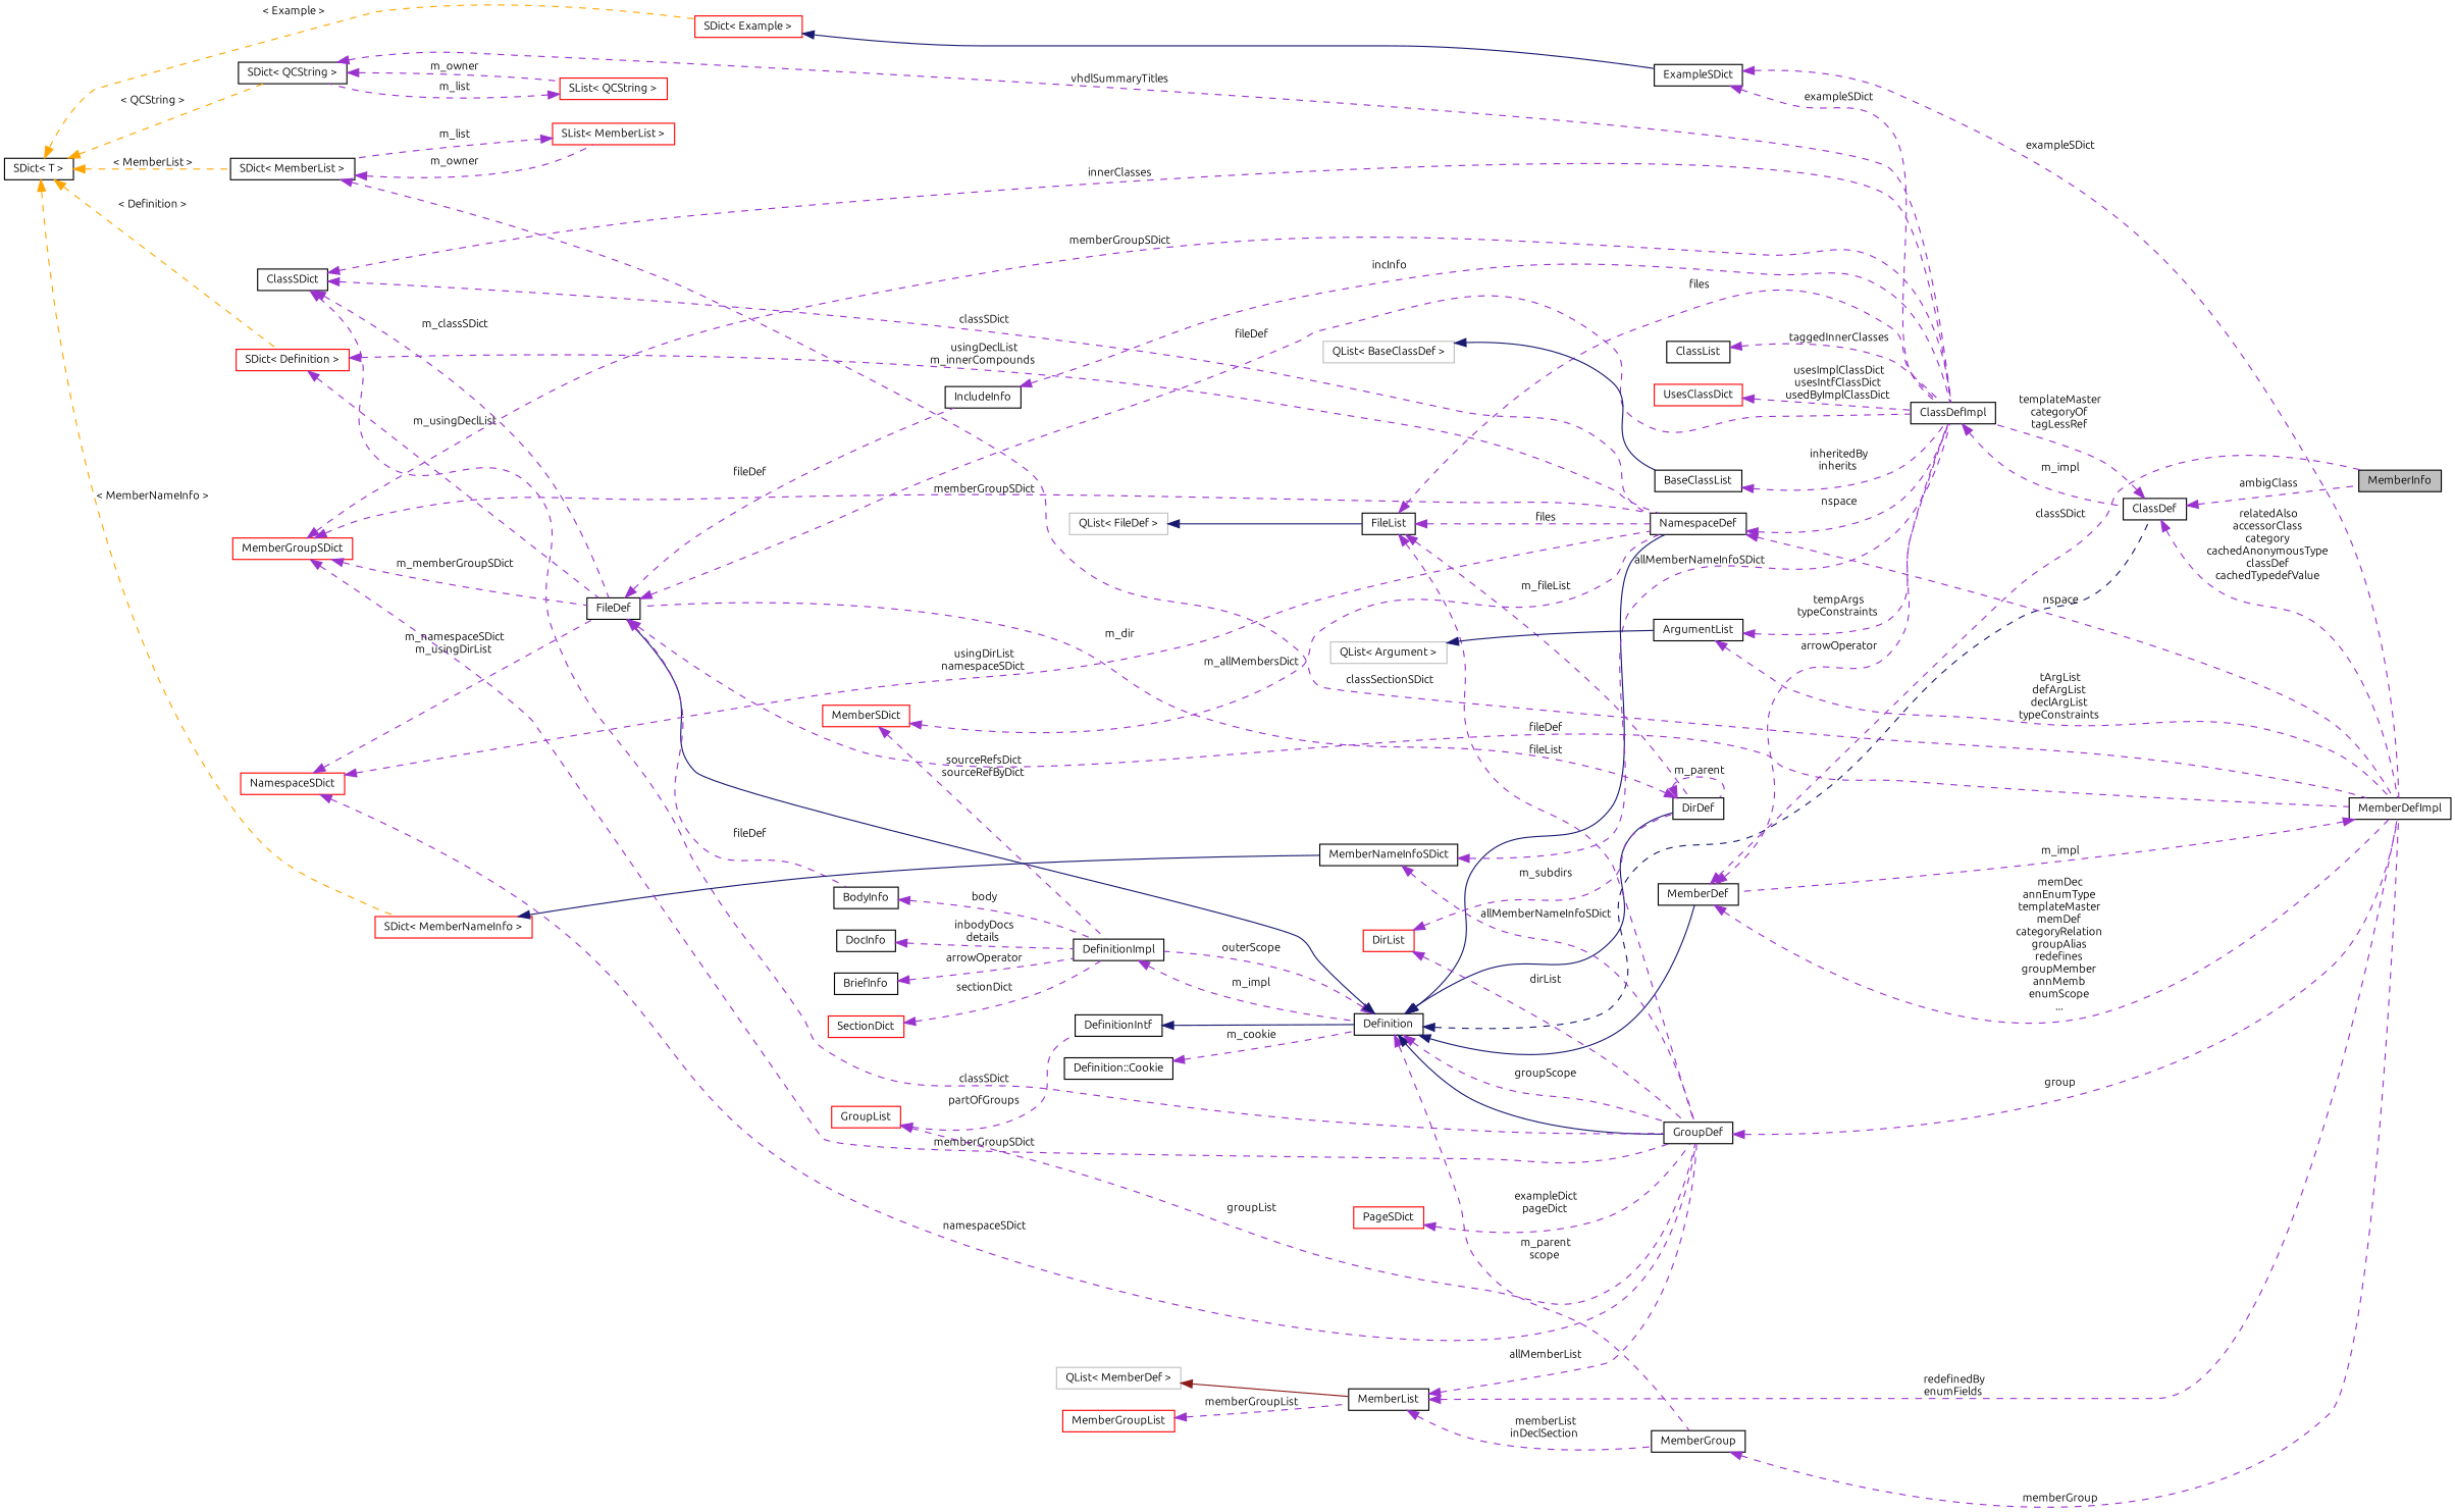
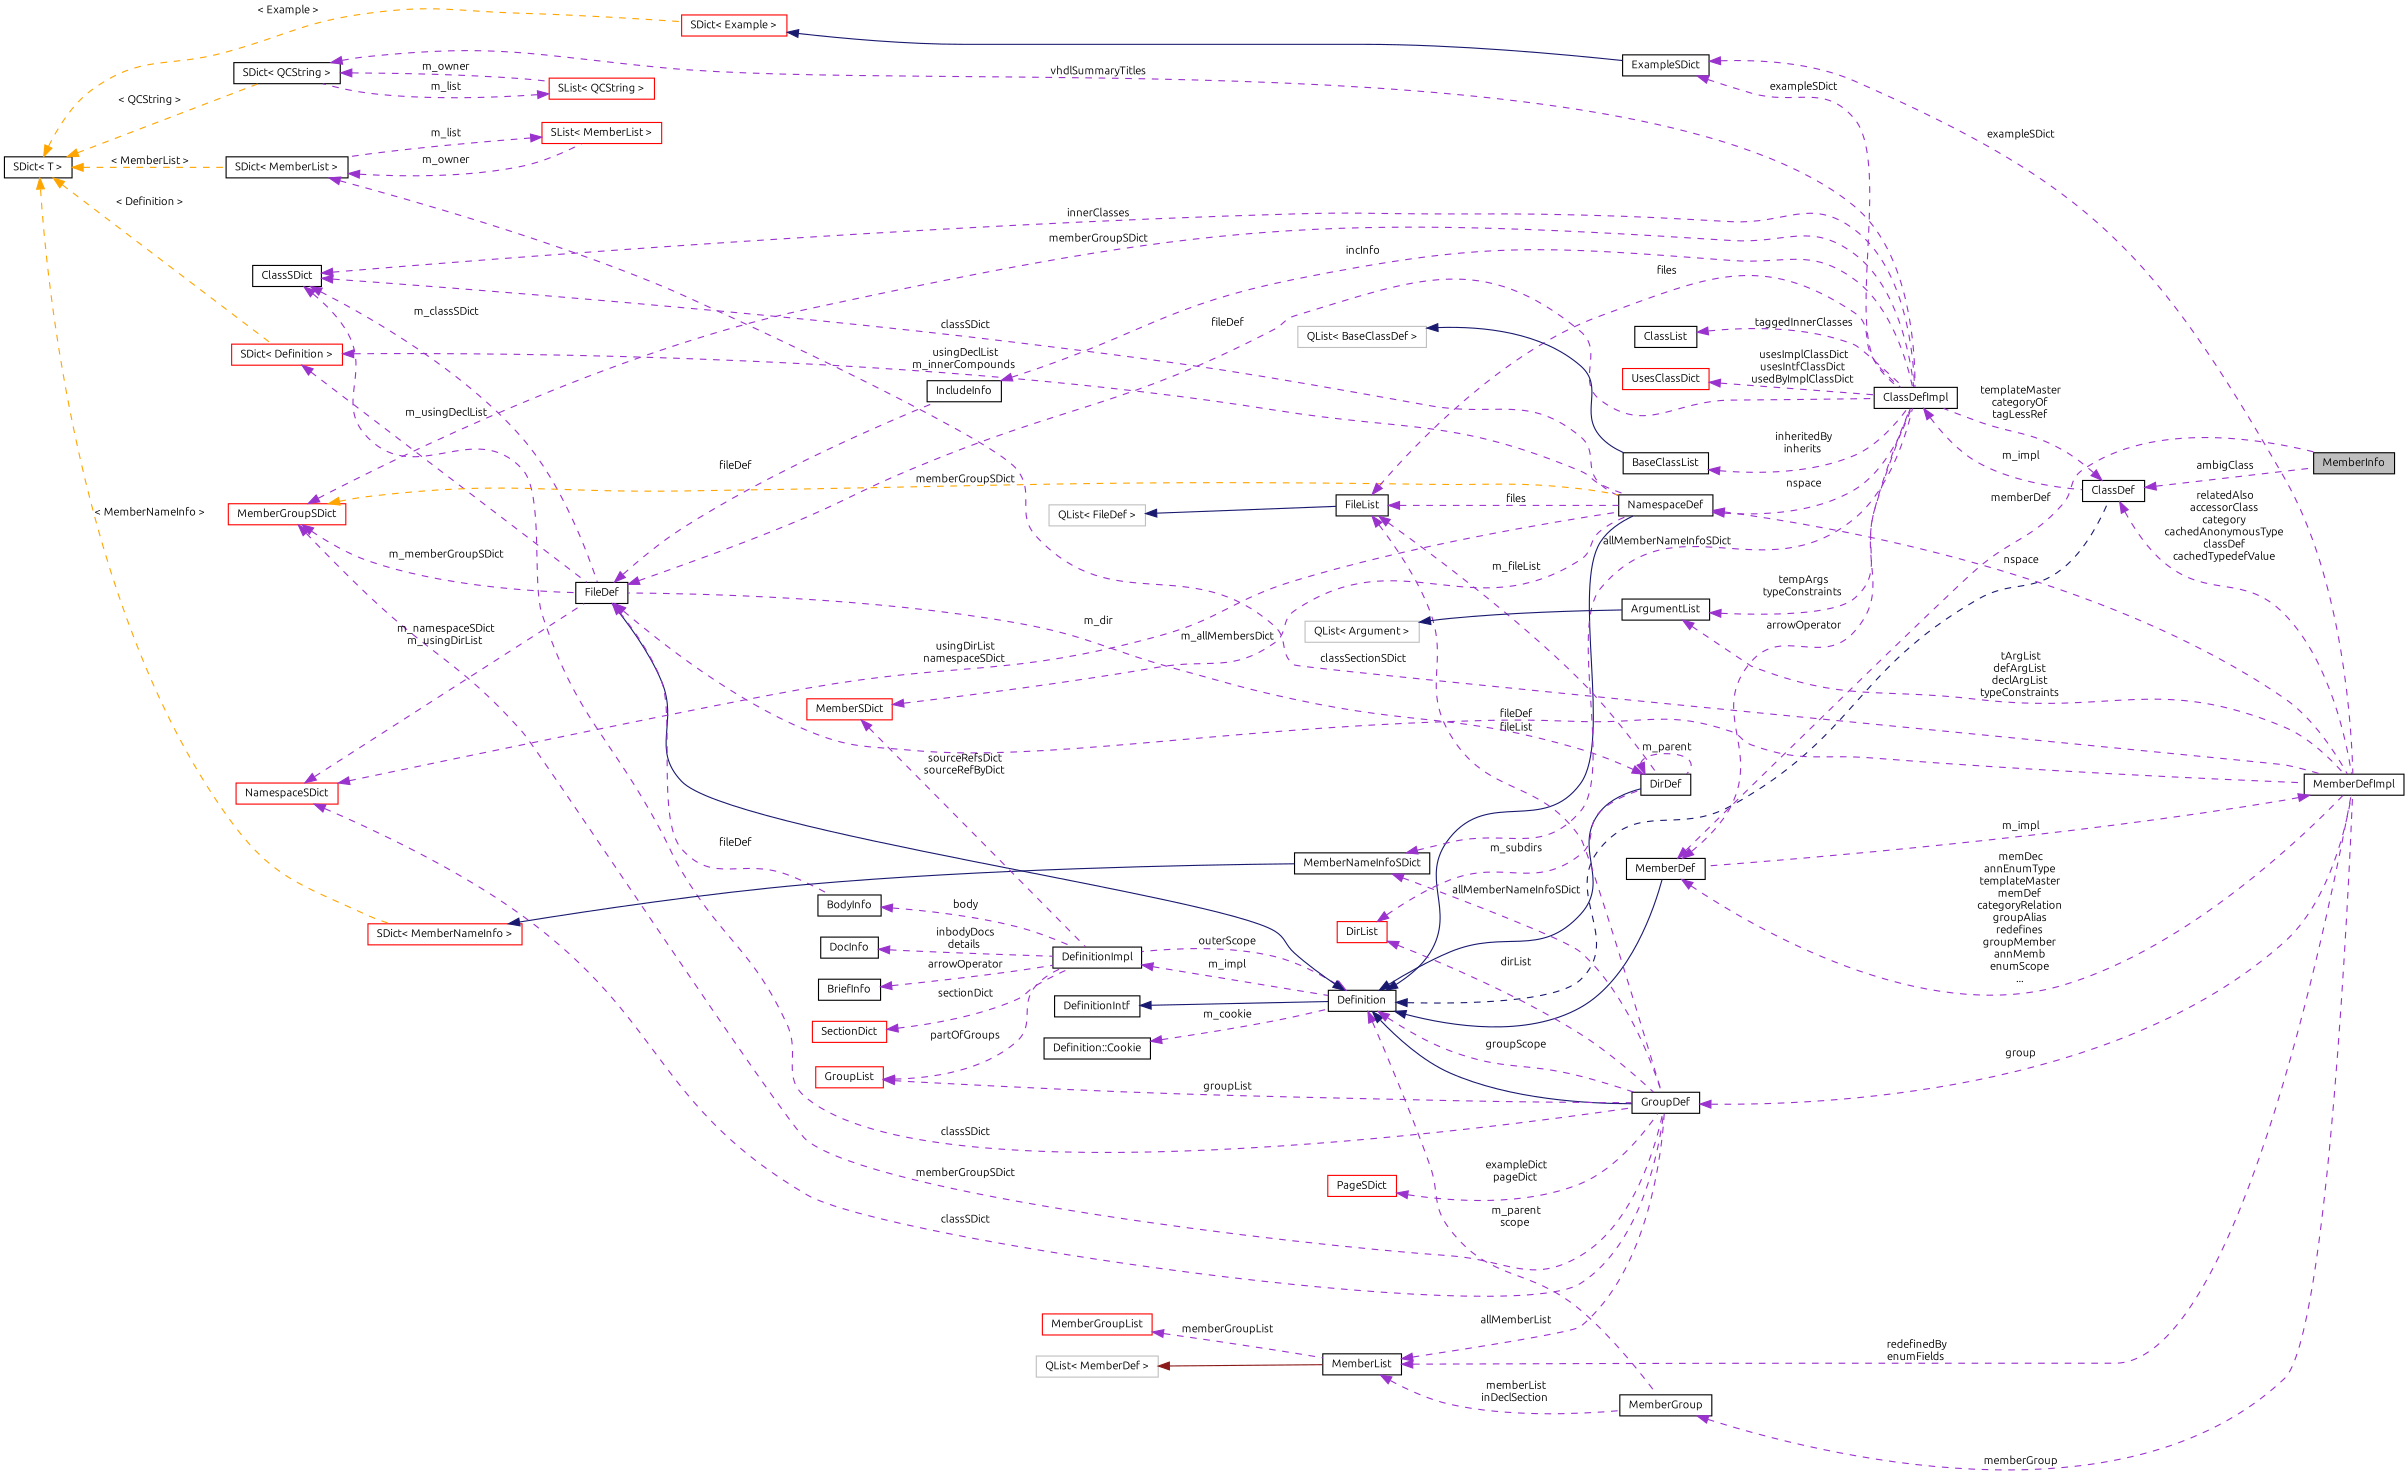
  digraph {
    fontname=Ubuntu
    rankdir=LR
    node [color=black fillcolor=white fontname=Ubuntu fontsize=10 shape=record style=filled]
    edge [color=darkorchid3 dir=back fontname=Ubuntu fontsize=10 labelfontname=Helvetica labelfontsize=10 style=dashed]
    n1 [fillcolor=grey75 fontcolor=black height=0.2 label=MemberInfo width=0.4]
    n2 [height=0.2 label=MemberDef width=0.4]
    n3 [height=0.2 label=MemberDefImpl width=0.4]
    n4 [height=0.2 label=ClassDefImpl width=0.4]
    n5 [height=0.2 label=ClassDef width=0.4]
    n6 [height=0.2 label=Definition width=0.4]
    n7 [height=0.2 label=DefinitionImpl width=0.4]
    n8 [height=0.2 label=FileDef width=0.4]
    n9 [height=0.2 label=DirDef width=0.4]
    n10 [height=0.2 label=MemberGroup width=0.4]
    n11 [height=0.2 label=NamespaceDef width=0.4]
    n12 [height=0.2 label=GroupDef width=0.4]
    n13 [height=0.2 label=BodyInfo width=0.4]
    n14 [height=0.2 label=IncludeInfo width=0.4]
    n15 [height=0.2 label=DefinitionIntf width=0.4]
    n16 [height=0.2 label="Definition::Cookie" width=0.4]
    n17 [color=red height=0.2 label=SectionDict width=0.4]
    n18 [height=0.2 label=ClassSDict width=0.4]
    n19 [height=0.2 label="SDict\< T \>" width=0.4]
    n20 [color=red height=0.2 label="SDict\< Definition \>" width=0.4]
    n21 [color=red height=0.2 label="SDict\< MemberNameInfo \>" width=0.4]
    n22 [color=red height=0.2 label="SDict\< Example \>" width=0.4]
    n23 [height=0.2 label="SDict\< MemberList \>" width=0.4]
    n24 [height=0.2 label="SDict\< QCString \>" width=0.4]
    n25 [height=0.2 label=MemberNameInfoSDict width=0.4]
    n26 [height=0.2 label=ExampleSDict width=0.4]
    n27 [color=red height=0.2 label="SList\< MemberList \>" width=0.4]
    n28 [color=red height=0.2 label="SList\< QCString \>" width=0.4]
    n29 [color=red height=0.2 label=MemberGroupSDict width=0.4]
    n30 [color=red height=0.2 label=DirList width=0.4]
    n31 [height=0.2 label=FileList width=0.4]
    n32 [color=grey75 height=0.2 label="QList\< FileDef \>" width=0.4]
    n33 [color=red height=0.2 label=NamespaceSDict width=0.4]
    n34 [color=red height=0.2 label=MemberSDict width=0.4]
    n35 [color=red height=0.2 label=GroupList width=0.4]
    n36 [height=0.2 label=DocInfo width=0.4]
    n37 [height=0.2 label=BriefInfo width=0.4]
    n38 [height=0.2 label=MemberList width=0.4]
    n39 [color=grey75 height=0.2 label="QList\< MemberDef \>" width=0.4]
    n40 [color=red height=0.2 label=MemberGroupList width=0.4]
    n41 [color=red height=0.2 label=PageSDict width=0.4]
    n42 [height=0.2 label=ArgumentList width=0.4]
    n43 [color=grey75 height=0.2 label="QList\< Argument \>" width=0.4]
    n44 [height=0.2 label=BaseClassList width=0.4]
    n45 [color=grey75 height=0.2 label="QList\< BaseClassDef \>" width=0.4]
    n46 [height=0.2 label=ClassList width=0.4]
    n47 [color=red height=0.2 label=UsesClassDict width=0.4]
-   n2 -> n1 [label=" classSDict"]
+   n2 -> n1 [label=" memberDef"]
    n2 -> n3 [label=" memDec\nannEnumType\ntemplateMaster\nmemDef\ncategoryRelation\ngroupAlias\nredefines\ngroupMember\nannMemb\nenumScope\n..."]
    n2 -> n4 [label=" arrowOperator"]
    n3 -> n2 [label=" m_impl"]
    n4 -> n5 [label=" m_impl"]
    n5 -> n1 [label=" ambigClass"]
    n5 -> n3 [label=" relatedAlso\naccessorClass\ncategory\ncachedAnonymousType\nclassDef\ncachedTypedefValue"]
    n5 -> n4 [label=" templateMaster\ncategoryOf\ntagLessRef"]
    n6 -> n2 [color=midnightblue style=solid]
    n6 -> n5 [color=midnightblue]
    n6 -> n7 [label=" outerScope"]
    n6 -> n8 [color=midnightblue style=solid]
    n6 -> n9 [color=midnightblue style=solid]
    n6 -> n10 [label=" m_parent\nscope"]
    n6 -> n11 [color=midnightblue style=solid]
    n6 -> n12 [color=midnightblue style=solid]
    n6 -> n12 [label=" groupScope"]
    n7 -> n6 [label=" m_impl"]
    n8 -> n3 [label=" fileDef"]
    n8 -> n4 [label=" fileDef"]
    n8 -> n13 [label=" fileDef"]
    n8 -> n14 [label=" fileDef"]
    n9 -> n8 [label=" m_dir"]
    n9 -> n9 [label=" m_parent"]
    n10 -> n3 [label=" memberGroup"]
    n11 -> n3 [label=" nspace"]
    n11 -> n4 [label=" nspace"]
    n12 -> n3 [label=" group"]
    n13 -> n7 [label=" body"]
    n14 -> n4 [label=" incInfo"]
    n15 -> n6 [color=midnightblue style=solid]
    n16 -> n6 [label=" m_cookie"]
    n17 -> n7 [label=" sectionDict"]
    n18 -> n4 [label=" innerClasses"]
    n18 -> n8 [label=" m_classSDict"]
    n18 -> n11 [label=" classSDict"]
    n18 -> n12 [label=" classSDict"]
    n19 -> n20 [color=orange label=" \< Definition \>"]
    n19 -> n21 [color=orange label=" \< MemberNameInfo \>"]
    n19 -> n22 [color=orange label=" \< Example \>"]
    n19 -> n23 [color=orange label=" \< MemberList \>"]
    n19 -> n24 [color=orange label=" \< QCString \>"]
    n20 -> n8 [label=" m_usingDeclList"]
    n20 -> n11 [label=" usingDeclList\nm_innerCompounds"]
    n21 -> n25 [color=midnightblue style=solid]
    n22 -> n26 [color=midnightblue style=solid]
    n23 -> n3 [label=" classSectionSDict"]
    n23 -> n27 [label=" m_owner"]
    n24 -> n4 [label=" vhdlSummaryTitles"]
    n24 -> n28 [label=" m_owner"]
    n25 -> n4 [label=" allMemberNameInfoSDict"]
    n25 -> n12 [label=" allMemberNameInfoSDict"]
    n26 -> n3 [label=" exampleSDict"]
    n26 -> n4 [label=" exampleSDict"]
    n27 -> n23 [label=" m_list"]
    n28 -> n24 [label=" m_list"]
    n29 -> n4 [label=" memberGroupSDict"]
    n29 -> n8 [label=" m_memberGroupSDict"]
-   n29 -> n11 [label=" memberGroupSDict"]
+   n29 -> n11 [color=orange label=" memberGroupSDict"]
    n29 -> n12 [label=" memberGroupSDict"]
    n30 -> n9 [label=" m_subdirs"]
    n30 -> n12 [label=" dirList"]
    n31 -> n4 [label=" files"]
    n31 -> n9 [label=" m_fileList"]
    n31 -> n11 [label=" files"]
    n31 -> n12 [label=" fileList"]
    n32 -> n31 [color=midnightblue style=solid]
    n33 -> n8 [label=" m_namespaceSDict\nm_usingDirList"]
    n33 -> n11 [label=" usingDirList\nnamespaceSDict"]
-   n33 -> n12 [label=" namespaceSDict"]
+   n33 -> n12 [label=" classSDict"]
    n34 -> n7 [label=" sourceRefsDict\nsourceRefByDict"]
    n34 -> n11 [label=" m_allMembersDict"]
-   n35 -> n15 [label=" partOfGroups"]
+   n35 -> n7 [label=" partOfGroups"]
    n35 -> n12 [label=" groupList"]
    n36 -> n7 [label=" inbodyDocs\ndetails"]
    n37 -> n7 [label=" arrowOperator"]
    n38 -> n3 [label=" redefinedBy\nenumFields"]
    n38 -> n10 [label=" memberList\ninDeclSection"]
    n38 -> n12 [label=" allMemberList"]
    n39 -> n38 [color=firebrick4 style=solid]
    n40 -> n38 [label=" memberGroupList"]
    n41 -> n12 [label=" exampleDict\npageDict"]
    n42 -> n3 [label=" tArgList\ndefArgList\ndeclArgList\ntypeConstraints"]
    n42 -> n4 [label=" tempArgs\ntypeConstraints"]
    n43 -> n42 [color=midnightblue style=solid]
    n44 -> n4 [label=" inheritedBy\ninherits"]
    n45 -> n44 [color=midnightblue style=solid]
    n46 -> n4 [label=" taggedInnerClasses"]
    n47 -> n4 [label=" usesImplClassDict\nusesIntfClassDict\nusedByImplClassDict"]
  }
